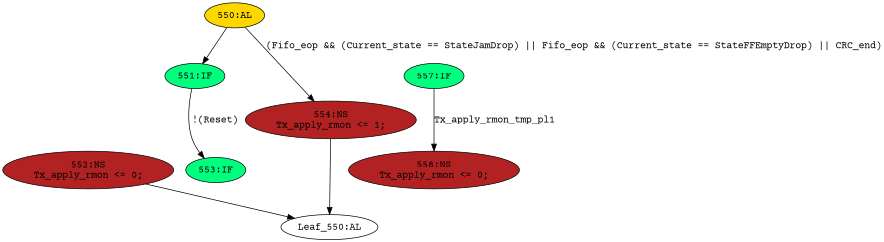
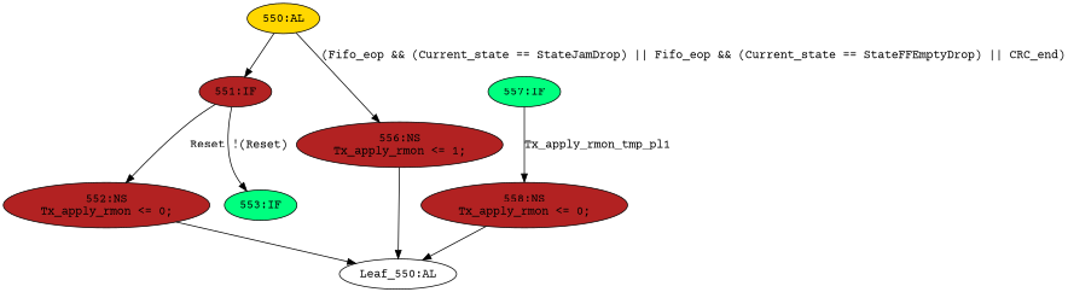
  strict digraph {
    fontname="Courier Prime"
    node [fillcolor=springgreen fontname="Courier Prime" statements="[]" style=filled typ=IfStatement]
    edge [cond="[]" fontname="Courier Prime" lineno=None]
-   n1 [ast="<pyverilog.vparser.ast.IfStatement object at 0x7f104a57f690>" label="551:IF"]
+   n1 [ast="<pyverilog.vparser.ast.IfStatement object at 0x7f104a57f690>" fillcolor=firebrick label="551:IF"]
    n2 [ast="<pyverilog.vparser.ast.NonblockingSubstitution object at 0x7f104a57ff10>" fillcolor=firebrick label="552:NS\nTx_apply_rmon <= 0;" statements="[<pyverilog.vparser.ast.NonblockingSubstitution object at 0x7f104a57ff10>]" typ=NonblockingSubstitution]
    n3 [ast="<pyverilog.vparser.ast.IfStatement object at 0x7f104a57f6d0>" label="553:IF"]
    n4 [def_var="['Tx_apply_rmon']" label="Leaf_550:AL" fillcolor="" statements="" style="" typ=""]
-   n5 [ast="<pyverilog.vparser.ast.NonblockingSubstitution object at 0x7f104a57f950>" fillcolor=firebrick label="554:NS\nTx_apply_rmon <= 1;" statements="[<pyverilog.vparser.ast.NonblockingSubstitution object at 0x7f104a57f950>]" typ=NonblockingSubstitution]
+   n5 [ast="<pyverilog.vparser.ast.NonblockingSubstitution object at 0x7f104a57f950>" fillcolor=firebrick label="556:NS\nTx_apply_rmon <= 1;" statements="[<pyverilog.vparser.ast.NonblockingSubstitution object at 0x7f104a57f950>]" typ=NonblockingSubstitution]
    n6 [ast="<pyverilog.vparser.ast.IfStatement object at 0x7f104a57f710>" label="557:IF"]
    n7 [ast="<pyverilog.vparser.ast.NonblockingSubstitution object at 0x7f104a57f750>" fillcolor=firebrick label="558:NS\nTx_apply_rmon <= 0;" statements="[<pyverilog.vparser.ast.NonblockingSubstitution object at 0x7f104a57f750>]" typ=NonblockingSubstitution]
    n8 [ast="<pyverilog.vparser.ast.Always object at 0x7f104a589110>" clk_sens=True fillcolor=gold label="550:AL" sens="['Clk', 'Reset']" typ=Always use_var="['Reset', 'StateFFEmptyDrop', 'Current_state', 'Fifo_eop', 'Tx_apply_rmon_tmp_pl1', 'StateJamDrop', 'CRC_end']"]
+   n1 -> n2 [cond="['Reset']" label=Reset lineno=551]
    n1 -> n3 [cond="['Reset']" label="!(Reset)" lineno=551]
    n2 -> n4
    n5 -> n4
    n6 -> n7 [cond="['Tx_apply_rmon_tmp_pl1']" label=Tx_apply_rmon_tmp_pl1 lineno=557]
+   n7 -> n4
    n8 -> n1
    n8 -> n5 [cond="['Fifo_eop', 'Current_state', 'StateJamDrop', 'Fifo_eop', 'Current_state', 'StateFFEmptyDrop', 'CRC_end']" label="(Fifo_eop && (Current_state == StateJamDrop) || Fifo_eop && (Current_state == StateFFEmptyDrop) || CRC_end)" lineno=553]
  }
